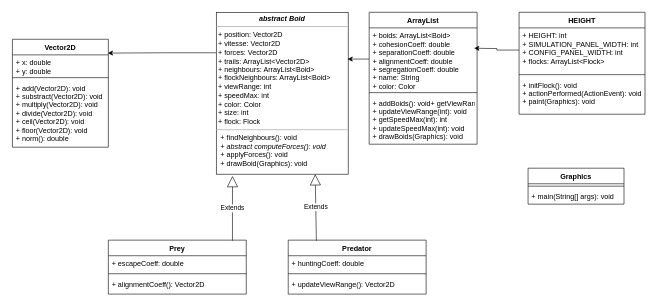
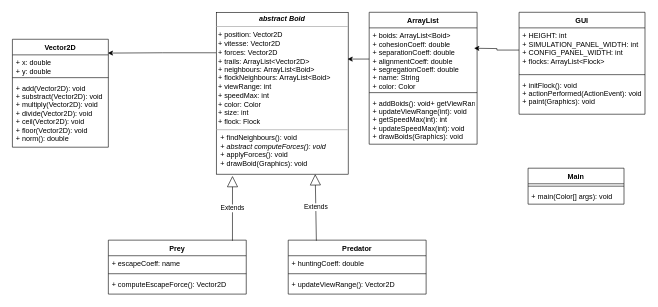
  <mxCell id="0" />
  <mxCell id="1" parent="0" />
  <mxCell id="2" value="Prey" style="swimlane;fontStyle=1;align=center;verticalAlign=top;childLayout=stackLayout;horizontal=1;startSize=26;horizontalStack=0;resizeParent=1;resizeParentMax=0;resizeLast=0;collapsible=1;marginBottom=0;" parent="1" vertex="1"><mxGeometry x="180" y="400" width="230" height="90" as="geometry" /></mxCell>
- <mxCell id="3" value="+ escapeCoeff: double" style="text;strokeColor=none;fillColor=none;align=left;verticalAlign=top;spacingLeft=4;spacingRight=4;overflow=hidden;rotatable=0;points=[[0,0.5],[1,0.5]];portConstraint=eastwest;" vertex="1" parent="2"><mxGeometry y="26" width="230" height="26" as="geometry" /></mxCell>
+ <mxCell id="3" value="+ escapeCoeff: name" style="text;strokeColor=none;fillColor=none;align=left;verticalAlign=top;spacingLeft=4;spacingRight=4;overflow=hidden;rotatable=0;points=[[0,0.5],[1,0.5]];portConstraint=eastwest;" vertex="1" parent="2"><mxGeometry y="26" width="230" height="26" as="geometry" /></mxCell>
  <mxCell id="4" value="" style="line;strokeWidth=1;fillColor=none;align=left;verticalAlign=middle;spacingTop=-1;spacingLeft=3;spacingRight=3;rotatable=0;labelPosition=right;points=[];portConstraint=eastwest;" parent="2" vertex="1"><mxGeometry y="52" width="230" height="8" as="geometry" /></mxCell>
- <mxCell id="5" value="+ alignmentCoeff(): Vector2D&#10;" style="text;strokeColor=none;fillColor=none;align=left;verticalAlign=top;spacingLeft=4;spacingRight=4;overflow=hidden;rotatable=0;points=[[0,0.5],[1,0.5]];portConstraint=eastwest;" parent="2" vertex="1"><mxGeometry y="60" width="230" height="30" as="geometry" /></mxCell>
+ <mxCell id="5" value="+ computeEscapeForce(): Vector2D&#10;" style="text;strokeColor=none;fillColor=none;align=left;verticalAlign=top;spacingLeft=4;spacingRight=4;overflow=hidden;rotatable=0;points=[[0,0.5],[1,0.5]];portConstraint=eastwest;" parent="2" vertex="1"><mxGeometry y="60" width="230" height="30" as="geometry" /></mxCell>
  <mxCell id="6" value="ArrayList" style="swimlane;fontStyle=1;align=center;verticalAlign=top;childLayout=stackLayout;horizontal=1;startSize=26;horizontalStack=0;resizeParent=1;resizeParentMax=0;resizeLast=0;collapsible=1;marginBottom=0;" parent="1" vertex="1"><mxGeometry x="615" y="20" width="180" height="220" as="geometry" /></mxCell>
  <mxCell id="7" value="+ boids: ArrayList&lt;Boid&gt;&#10;+ cohesionCoeff: double&#10;+ separationCoeff: double&#10;+ alignmentCoeff: double&#10;+ segregationCoeff: double&#10;+ name: String&#10;+ color: Color&#10;&#10;" style="text;strokeColor=none;fillColor=none;align=left;verticalAlign=top;spacingLeft=4;spacingRight=4;overflow=hidden;rotatable=0;points=[[0,0.5],[1,0.5]];portConstraint=eastwest;" parent="6" vertex="1"><mxGeometry y="26" width="180" height="104" as="geometry" /></mxCell>
  <mxCell id="8" value="" style="line;strokeWidth=1;fillColor=none;align=left;verticalAlign=middle;spacingTop=-1;spacingLeft=3;spacingRight=3;rotatable=0;labelPosition=right;points=[];portConstraint=eastwest;" parent="6" vertex="1"><mxGeometry y="130" width="180" height="8" as="geometry" /></mxCell>
  <mxCell id="9" value="+ addBoids(): void+ getViewRange(): int&#10;+ updateViewRange(int): void&#10;+ getSpeedMax(int): int&#10;+ updateSpeedMax(int): void&#10;+ drawBoids(Graphics): void&#10;" style="text;strokeColor=none;fillColor=none;align=left;verticalAlign=top;spacingLeft=4;spacingRight=4;overflow=hidden;rotatable=0;points=[[0,0.5],[1,0.5]];portConstraint=eastwest;" parent="6" vertex="1"><mxGeometry y="138" width="180" height="82" as="geometry" /></mxCell>
- <mxCell id="10" value="Graphics" style="swimlane;fontStyle=1;align=center;verticalAlign=top;childLayout=stackLayout;horizontal=1;startSize=26;horizontalStack=0;resizeParent=1;resizeParentMax=0;resizeLast=0;collapsible=1;marginBottom=0;" parent="1" vertex="1"><mxGeometry x="880" y="280" width="160" height="60" as="geometry" /></mxCell>
+ <mxCell id="10" value="Main" style="swimlane;fontStyle=1;align=center;verticalAlign=top;childLayout=stackLayout;horizontal=1;startSize=26;horizontalStack=0;resizeParent=1;resizeParentMax=0;resizeLast=0;collapsible=1;marginBottom=0;" parent="1" vertex="1"><mxGeometry x="880" y="280" width="160" height="60" as="geometry" /></mxCell>
  <mxCell id="11" value="" style="line;strokeWidth=1;fillColor=none;align=left;verticalAlign=middle;spacingTop=-1;spacingLeft=3;spacingRight=3;rotatable=0;labelPosition=right;points=[];portConstraint=eastwest;" parent="10" vertex="1"><mxGeometry y="26" width="160" height="8" as="geometry" /></mxCell>
- <mxCell id="12" value="+ main(String[] args): void" style="text;strokeColor=none;fillColor=none;align=left;verticalAlign=top;spacingLeft=4;spacingRight=4;overflow=hidden;rotatable=0;points=[[0,0.5],[1,0.5]];portConstraint=eastwest;" parent="10" vertex="1"><mxGeometry y="34" width="160" height="26" as="geometry" /></mxCell>
- <mxCell id="13" value="HEIGHT" style="swimlane;fontStyle=1;align=center;verticalAlign=top;childLayout=stackLayout;horizontal=1;startSize=26;horizontalStack=0;resizeParent=1;resizeParentMax=0;resizeLast=0;collapsible=1;marginBottom=0;" parent="1" vertex="1"><mxGeometry x="865" y="20" width="210" height="170" as="geometry" /></mxCell>
+ <mxCell id="12" value="+ main(Color[] args): void" style="text;strokeColor=none;fillColor=none;align=left;verticalAlign=top;spacingLeft=4;spacingRight=4;overflow=hidden;rotatable=0;points=[[0,0.5],[1,0.5]];portConstraint=eastwest;" parent="10" vertex="1"><mxGeometry y="34" width="160" height="26" as="geometry" /></mxCell>
+ <mxCell id="13" value="GUI" style="swimlane;fontStyle=1;align=center;verticalAlign=top;childLayout=stackLayout;horizontal=1;startSize=26;horizontalStack=0;resizeParent=1;resizeParentMax=0;resizeLast=0;collapsible=1;marginBottom=0;" parent="1" vertex="1"><mxGeometry x="865" y="20" width="210" height="170" as="geometry" /></mxCell>
  <mxCell id="14" value="+ HEIGHT: int&#10;+ SIMULATION_PANEL_WIDTH: int&#10;+ CONFIG_PANEL_WIDTH: int&#10;+ flocks: ArrayList&lt;Flock&gt;" style="text;strokeColor=none;fillColor=none;align=left;verticalAlign=top;spacingLeft=4;spacingRight=4;overflow=hidden;rotatable=0;points=[[0,0.5],[1,0.5]];portConstraint=eastwest;" parent="13" vertex="1"><mxGeometry y="26" width="210" height="74" as="geometry" /></mxCell>
  <mxCell id="15" value="" style="line;strokeWidth=1;fillColor=none;align=left;verticalAlign=middle;spacingTop=-1;spacingLeft=3;spacingRight=3;rotatable=0;labelPosition=right;points=[];portConstraint=eastwest;" parent="13" vertex="1"><mxGeometry y="100" width="210" height="8" as="geometry" /></mxCell>
  <mxCell id="16" value="+ initFlock(): void&#10;+ actionPerformed(ActionEvent): void&#10;+ paint(Graphics): void&#10;&#10;&#10;" style="text;strokeColor=none;fillColor=none;align=left;verticalAlign=top;spacingLeft=4;spacingRight=4;overflow=hidden;rotatable=0;points=[[0,0.5],[1,0.5]];portConstraint=eastwest;" parent="13" vertex="1"><mxGeometry y="108" width="210" height="62" as="geometry" /></mxCell>
  <mxCell id="17" style="edgeStyle=orthogonalEdgeStyle;rounded=0;orthogonalLoop=1;jettySize=auto;html=1;exitX=0;exitY=0.25;exitDx=0;exitDy=0;entryX=0.994;entryY=0.128;entryDx=0;entryDy=0;entryPerimeter=0;" edge="1" parent="1" source="18" target="19"><mxGeometry relative="1" as="geometry" /></mxCell>
  <mxCell id="18" value="&lt;p style=&quot;margin: 0px ; margin-top: 4px ; text-align: center&quot;&gt;&lt;i&gt;&lt;b&gt;abstract &lt;/b&gt;&lt;b&gt;Boid &lt;/b&gt;&lt;/i&gt;&lt;br&gt;&lt;/p&gt;&lt;hr size=&quot;1&quot;&gt;&lt;div&gt;&amp;nbsp;+ position: Vector2D&lt;br&gt;&lt;/div&gt;&lt;div&gt;&amp;nbsp;+ vitesse: Vector2D&lt;/div&gt;&lt;div&gt;&amp;nbsp;+ forces: Vector2D&lt;/div&gt;&lt;div&gt;&amp;nbsp;+ trails: ArrayList&amp;lt;Vector2D&amp;gt;&lt;br&gt;&lt;/div&gt;&lt;div&gt;&amp;nbsp;+ neighbours: ArrayList&amp;lt;Boid&amp;gt;&lt;/div&gt;&lt;div&gt;&amp;nbsp;+ flockNeighbours: ArrayList&amp;lt;Boid&amp;gt;&lt;/div&gt;&lt;div&gt;&amp;nbsp;+ viewRange: int&lt;br&gt;&lt;/div&gt;&lt;div&gt;&amp;nbsp;+ speedMax: int&lt;br&gt;&lt;/div&gt;&lt;div&gt;&amp;nbsp;+ color: Color&lt;/div&gt;&lt;div&gt;&amp;nbsp;+ size: int&lt;/div&gt;&lt;div&gt;&amp;nbsp;+ flock: Flock&lt;/div&gt;&lt;hr size=&quot;1&quot;&gt;&lt;p style=&quot;margin: 0px ; margin-left: 4px&quot;&gt;&amp;nbsp;+ findNeighbours(): void&lt;/p&gt;&lt;p style=&quot;margin: 0px ; margin-left: 4px&quot;&gt;&lt;i&gt;&amp;nbsp;+ abstract computeForces(): void&lt;/i&gt;&lt;/p&gt;&lt;p style=&quot;margin: 0px ; margin-left: 4px&quot;&gt;&amp;nbsp;+ applyForces(): void&lt;/p&gt;&lt;p style=&quot;margin: 0px ; margin-left: 4px&quot;&gt;&amp;nbsp;+ drawBoid(Graphics): void&lt;/p&gt;&lt;p style=&quot;margin: 0px ; margin-left: 4px&quot;&gt;&lt;br&gt;&lt;/p&gt;" style="verticalAlign=top;align=left;overflow=fill;fontSize=12;fontFamily=Helvetica;html=1;" parent="1" vertex="1"><mxGeometry x="360" y="20" width="220" height="270" as="geometry" /></mxCell>
  <mxCell id="19" value="Vector2D" style="swimlane;fontStyle=1;align=center;verticalAlign=top;childLayout=stackLayout;horizontal=1;startSize=26;horizontalStack=0;resizeParent=1;resizeParentMax=0;resizeLast=0;collapsible=1;marginBottom=0;" parent="1" vertex="1"><mxGeometry x="20" y="65" width="160" height="180" as="geometry" /></mxCell>
  <mxCell id="20" value="+ x: double&#10;+ y: double&#10;" style="text;strokeColor=none;fillColor=none;align=left;verticalAlign=top;spacingLeft=4;spacingRight=4;overflow=hidden;rotatable=0;points=[[0,0.5],[1,0.5]];portConstraint=eastwest;" parent="19" vertex="1"><mxGeometry y="26" width="160" height="34" as="geometry" /></mxCell>
  <mxCell id="21" value="" style="line;strokeWidth=1;fillColor=none;align=left;verticalAlign=middle;spacingTop=-1;spacingLeft=3;spacingRight=3;rotatable=0;labelPosition=right;points=[];portConstraint=eastwest;" parent="19" vertex="1"><mxGeometry y="60" width="160" height="8" as="geometry" /></mxCell>
  <mxCell id="22" value="+ add(Vector2D): void&#10;+ substract(Vector2D): void&#10;+ multiply(Vector2D): void&#10;+ divide(Vector2D): void&#10;+ ceil(Vector2D): void&#10;+ floor(Vector2D): void&#10;+ norm(): double&#10;" style="text;strokeColor=none;fillColor=none;align=left;verticalAlign=top;spacingLeft=4;spacingRight=4;overflow=hidden;rotatable=0;points=[[0,0.5],[1,0.5]];portConstraint=eastwest;" parent="19" vertex="1"><mxGeometry y="68" width="160" height="112" as="geometry" /></mxCell>
  <mxCell id="23" value="Predator" style="swimlane;fontStyle=1;align=center;verticalAlign=top;childLayout=stackLayout;horizontal=1;startSize=26;horizontalStack=0;resizeParent=1;resizeParentMax=0;resizeLast=0;collapsible=1;marginBottom=0;" parent="1" vertex="1"><mxGeometry x="480" y="400" width="230" height="90" as="geometry" /></mxCell>
  <mxCell id="24" value="+ huntingCoeff: double" style="text;strokeColor=none;fillColor=none;align=left;verticalAlign=top;spacingLeft=4;spacingRight=4;overflow=hidden;rotatable=0;points=[[0,0.5],[1,0.5]];portConstraint=eastwest;" vertex="1" parent="23"><mxGeometry y="26" width="230" height="26" as="geometry" /></mxCell>
  <mxCell id="25" value="" style="line;strokeWidth=1;fillColor=none;align=left;verticalAlign=middle;spacingTop=-1;spacingLeft=3;spacingRight=3;rotatable=0;labelPosition=right;points=[];portConstraint=eastwest;" parent="23" vertex="1"><mxGeometry y="52" width="230" height="8" as="geometry" /></mxCell>
  <mxCell id="26" value="+ updateViewRange(): Vector2D" style="text;strokeColor=none;fillColor=none;align=left;verticalAlign=top;spacingLeft=4;spacingRight=4;overflow=hidden;rotatable=0;points=[[0,0.5],[1,0.5]];portConstraint=eastwest;" parent="23" vertex="1"><mxGeometry y="60" width="230" height="30" as="geometry" /></mxCell>
  <mxCell id="27" value="Extends" style="endArrow=block;endSize=16;endFill=0;html=1;rounded=0;exitX=0.9;exitY=0.011;exitDx=0;exitDy=0;exitPerimeter=0;entryX=0.123;entryY=1.011;entryDx=0;entryDy=0;entryPerimeter=0;" parent="1" source="2" target="18" edge="1"><mxGeometry width="160" relative="1" as="geometry"><mxPoint x="520" y="250" as="sourcePoint" /><mxPoint x="390" y="300" as="targetPoint" /></mxGeometry></mxCell>
  <mxCell id="28" value="Extends" style="endArrow=block;endSize=16;endFill=0;html=1;rounded=0;entryX=0.75;entryY=1;entryDx=0;entryDy=0;exitX=0.204;exitY=0.011;exitDx=0;exitDy=0;exitPerimeter=0;" parent="1" source="23" target="18" edge="1"><mxGeometry width="160" relative="1" as="geometry"><mxPoint x="525" y="390" as="sourcePoint" /><mxPoint x="717.5" y="250" as="targetPoint" /></mxGeometry></mxCell>
  <mxCell id="29" style="edgeStyle=orthogonalEdgeStyle;rounded=0;orthogonalLoop=1;jettySize=auto;html=1;exitX=0;exitY=0.5;exitDx=0;exitDy=0;entryX=0.995;entryY=0.289;entryDx=0;entryDy=0;entryPerimeter=0;" edge="1" parent="1" source="7" target="18"><mxGeometry relative="1" as="geometry" /></mxCell>
  <mxCell id="30" style="edgeStyle=orthogonalEdgeStyle;rounded=0;orthogonalLoop=1;jettySize=auto;html=1;exitX=0;exitY=0.5;exitDx=0;exitDy=0;" edge="1" parent="1" source="14"><mxGeometry relative="1" as="geometry"><mxPoint x="790" y="80" as="targetPoint" /></mxGeometry></mxCell>
